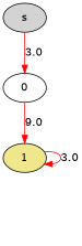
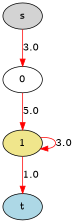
  digraph {
    node [style=filled]
    edge [color=red]
    s [fillcolor=lightgrey]
    0 [fillcolor=white]
    1 [fillcolor=khaki]
+   t [fillcolor=lightblue]
    s -> 0 [label=3.0]
-   0 -> 1 [label=9.0]
+   0 -> 1 [label=5.0]
    1 -> 1 [label=3.0]
+   1 -> t [label=1.0]
  }
